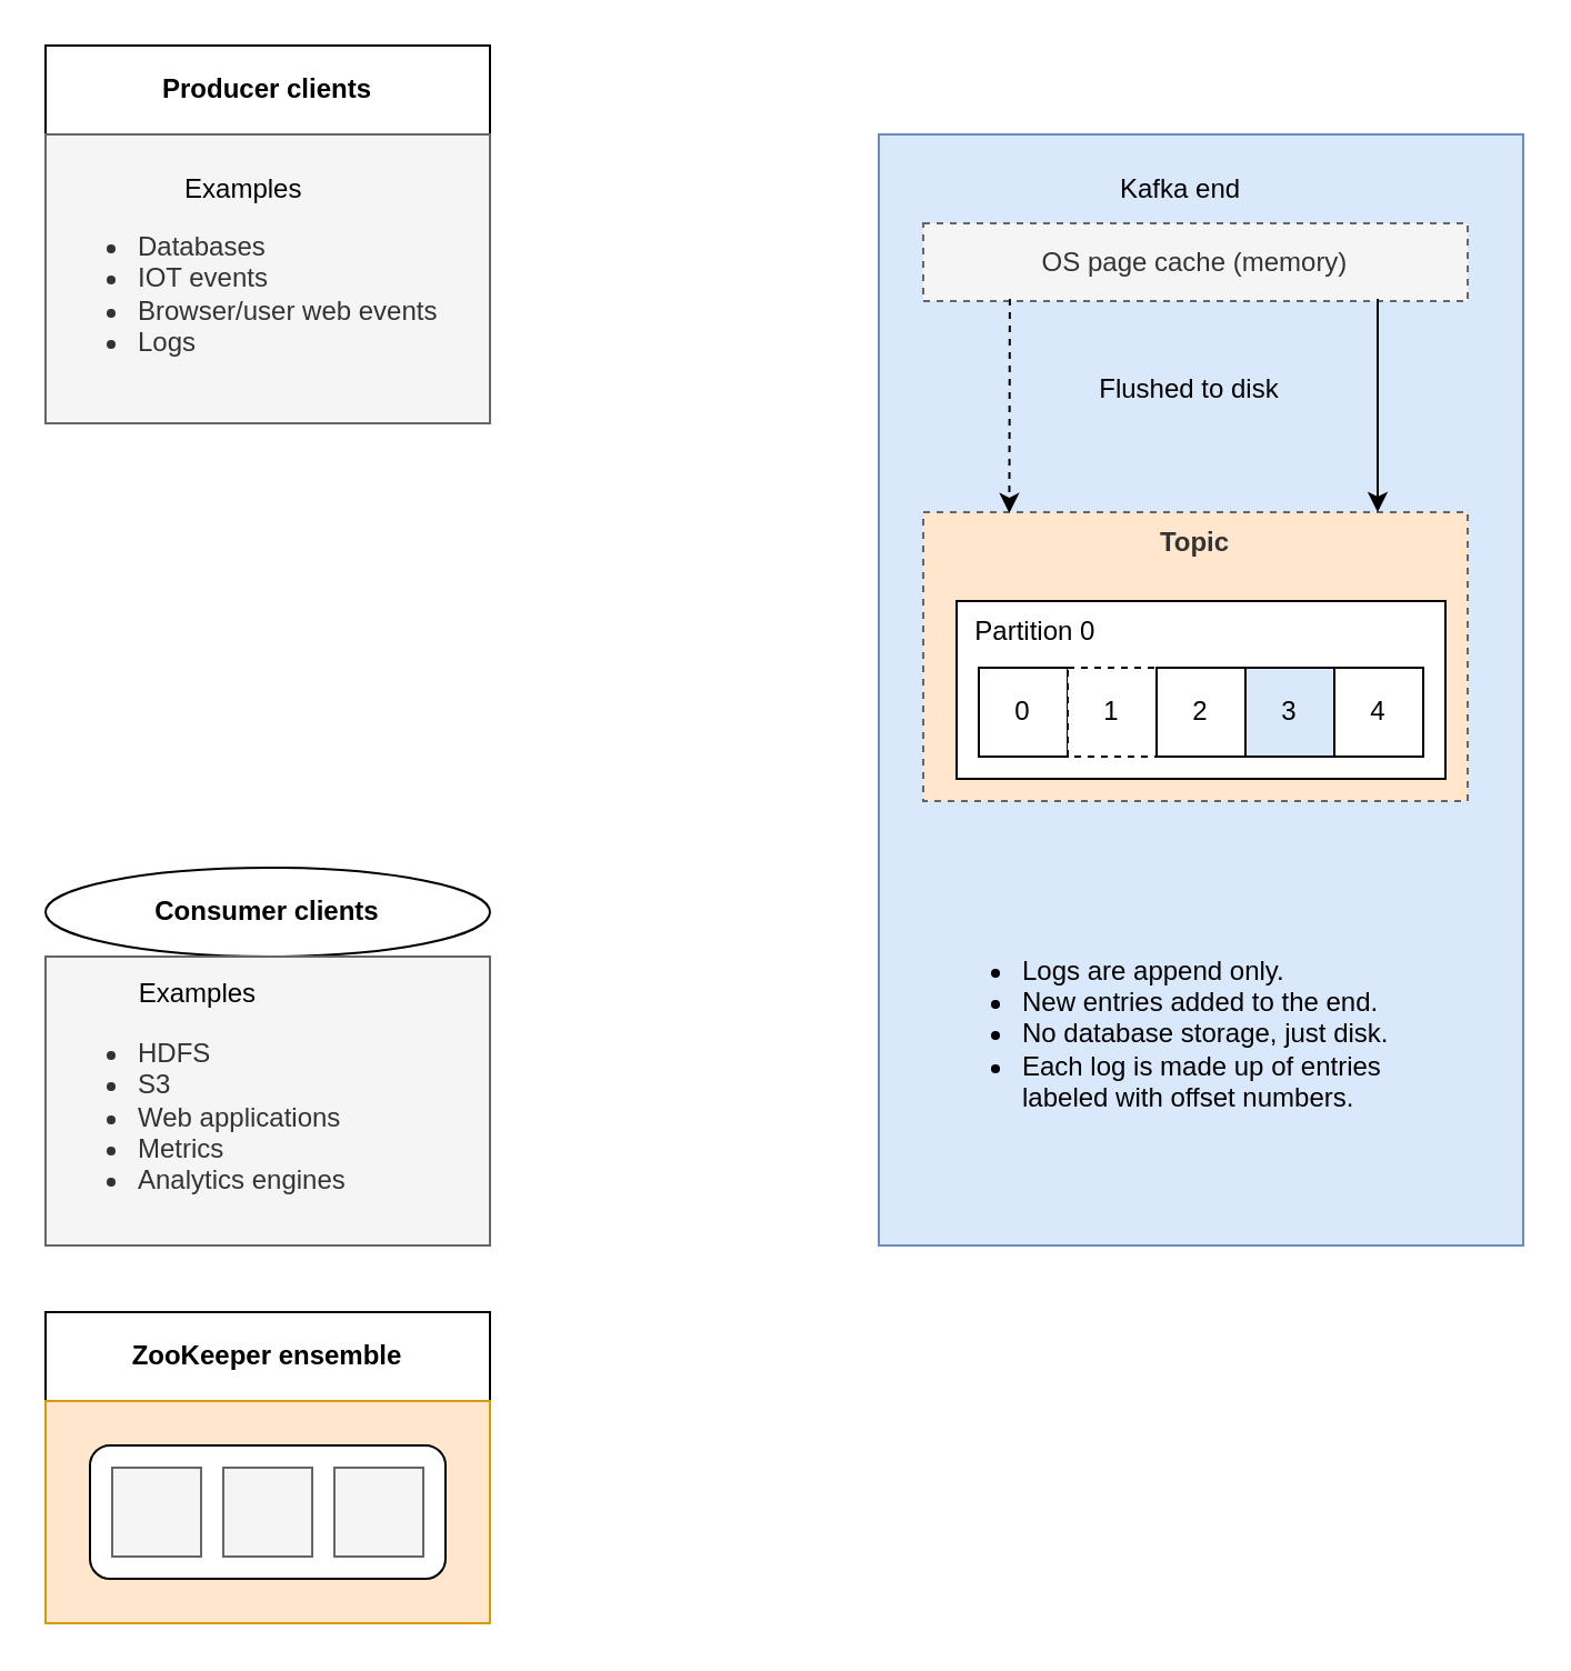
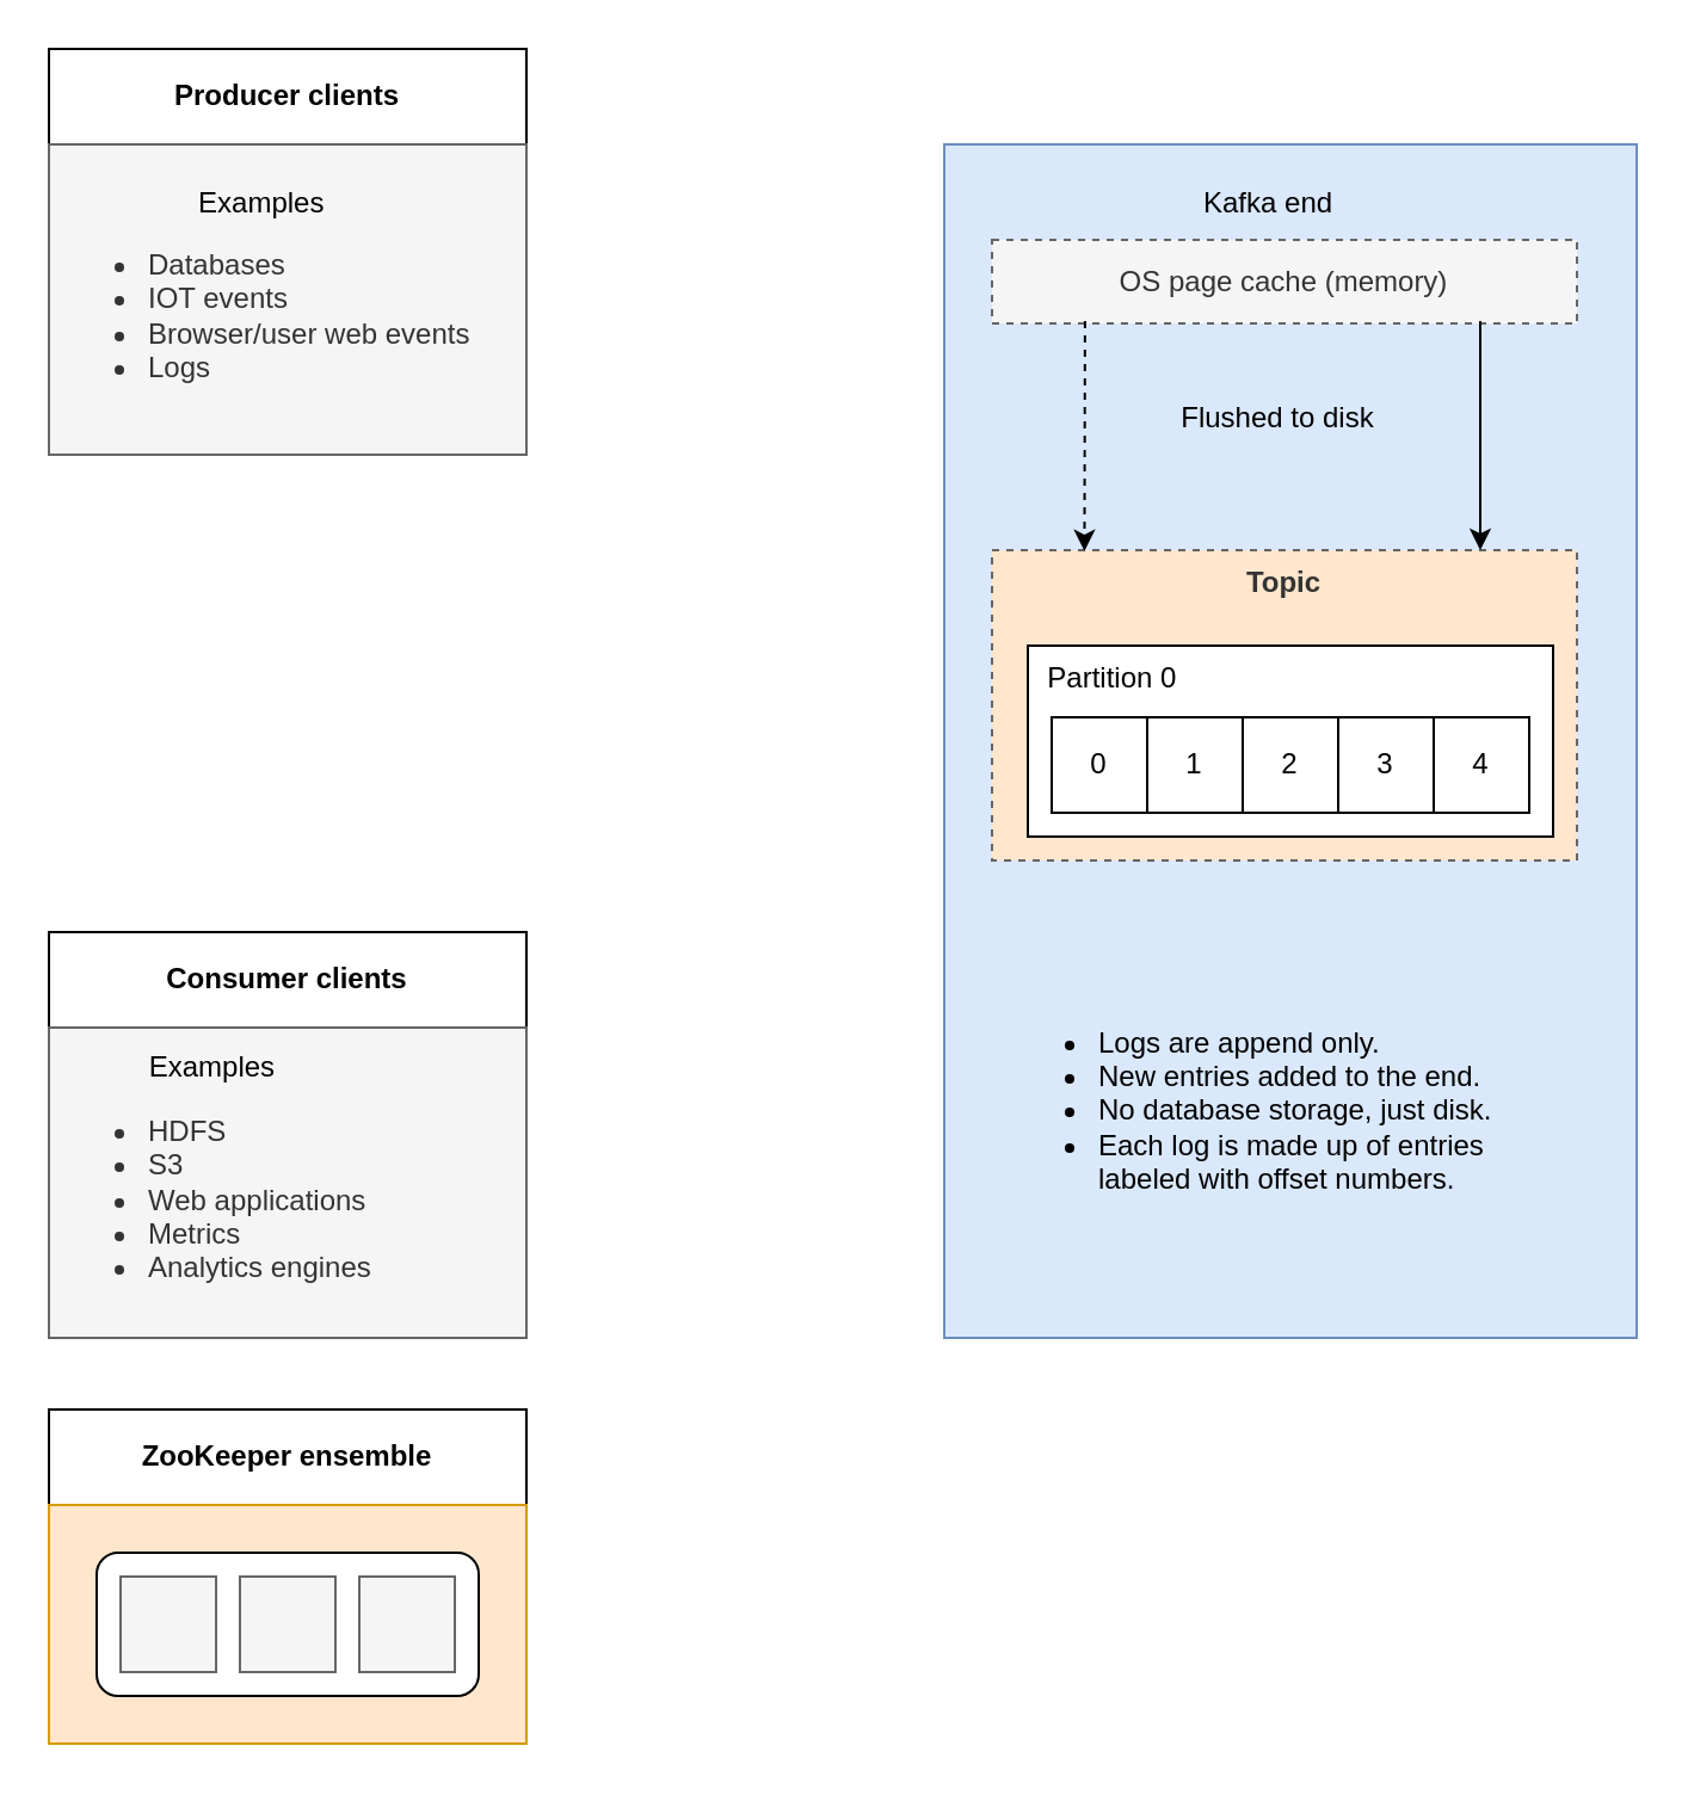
  <mxCell id="0" />
  <mxCell id="1" parent="0" />
  <mxCell id="2" value="Producer clients" style="rounded=0;whiteSpace=wrap;html=1;fontStyle=1" vertex="1" parent="1"><mxGeometry x="20" y="20" width="200" height="40" as="geometry" /></mxCell>
  <mxCell id="3" value="&lt;div style=&quot;text-align: center;&quot;&gt;&lt;span style=&quot;background-color: transparent; color: light-dark(rgb(0, 0, 0), rgb(255, 255, 255));&quot;&gt;Examples&lt;/span&gt;&lt;/div&gt;&lt;div&gt;&lt;ul&gt;&lt;li&gt;Databases&lt;/li&gt;&lt;li&gt;IOT events&lt;/li&gt;&lt;li&gt;Browser/user web events&lt;/li&gt;&lt;li&gt;Logs&lt;/li&gt;&lt;/ul&gt;&lt;/div&gt;" style="rounded=0;whiteSpace=wrap;html=1;align=left;fillColor=#f5f5f5;fontColor=#333333;strokeColor=#666666;" vertex="1" parent="1"><mxGeometry x="20" y="60" width="200" height="130" as="geometry" /></mxCell>
- <mxCell id="4" value="Consumer clients" style="ellipse;whiteSpace=wrap;html=1;fontStyle=1;" vertex="1" parent="1"><mxGeometry x="20" y="390" width="200" height="40" as="geometry" /></mxCell>
+ <mxCell id="4" value="Consumer clients" style="rounded=0;whiteSpace=wrap;html=1;fontStyle=1" vertex="1" parent="1"><mxGeometry x="20" y="390" width="200" height="40" as="geometry" /></mxCell>
  <mxCell id="5" value="&lt;div style=&quot;text-align: center;&quot;&gt;&lt;span style=&quot;background-color: transparent; color: light-dark(rgb(0, 0, 0), rgb(255, 255, 255));&quot;&gt;Examples&lt;/span&gt;&lt;/div&gt;&lt;div&gt;&lt;ul&gt;&lt;li&gt;HDFS&lt;/li&gt;&lt;li&gt;S3&lt;/li&gt;&lt;li&gt;Web applications&lt;/li&gt;&lt;li&gt;Metrics&lt;/li&gt;&lt;li&gt;Analytics engines&lt;/li&gt;&lt;/ul&gt;&lt;/div&gt;" style="rounded=0;whiteSpace=wrap;html=1;align=left;fillColor=#f5f5f5;fontColor=#333333;strokeColor=#666666;" vertex="1" parent="1"><mxGeometry x="20" y="430" width="200" height="130" as="geometry" /></mxCell>
  <mxCell id="6" value="ZooKeeper ensemble" style="rounded=0;whiteSpace=wrap;html=1;fontStyle=1" vertex="1" parent="1"><mxGeometry x="20" y="590" width="200" height="40" as="geometry" /></mxCell>
  <mxCell id="7" value="" style="rounded=0;whiteSpace=wrap;html=1;fillColor=#ffe6cc;strokeColor=#d79b00;" vertex="1" parent="1"><mxGeometry x="20" y="630" width="200" height="100" as="geometry" /></mxCell>
  <mxCell id="8" value="" style="group" vertex="1" connectable="0" parent="1"><mxGeometry x="40" y="650" width="160" height="60" as="geometry" /></mxCell>
  <mxCell id="9" value="" style="rounded=1;whiteSpace=wrap;html=1;" vertex="1" parent="8"><mxGeometry width="160" height="60" as="geometry" /></mxCell>
  <mxCell id="10" value="" style="whiteSpace=wrap;html=1;aspect=fixed;fillColor=#f5f5f5;fontColor=#333333;strokeColor=#666666;" vertex="1" parent="8"><mxGeometry x="10" y="10" width="40" height="40" as="geometry" /></mxCell>
  <mxCell id="11" value="" style="whiteSpace=wrap;html=1;aspect=fixed;fillColor=#f5f5f5;fontColor=#333333;strokeColor=#666666;" vertex="1" parent="8"><mxGeometry x="60" y="10" width="40" height="40" as="geometry" /></mxCell>
  <mxCell id="12" value="" style="whiteSpace=wrap;html=1;aspect=fixed;fillColor=#f5f5f5;fontColor=#333333;strokeColor=#666666;" vertex="1" parent="8"><mxGeometry x="110" y="10" width="40" height="40" as="geometry" /></mxCell>
  <mxCell id="13" value="" style="rounded=0;whiteSpace=wrap;html=1;fillColor=#dae8fc;strokeColor=#6c8ebf;" vertex="1" parent="1"><mxGeometry x="395" y="60" width="290" height="500" as="geometry" /></mxCell>
  <mxCell id="14" value="OS page cache (memory)" style="rounded=0;whiteSpace=wrap;html=1;dashed=1;fillColor=#f5f5f5;fontColor=#333333;strokeColor=#666666;" vertex="1" parent="1"><mxGeometry x="415" y="100" width="245" height="35" as="geometry" /></mxCell>
  <mxCell id="15" value="Kafka end" style="text;strokeColor=none;fillColor=none;align=left;verticalAlign=middle;spacingLeft=4;spacingRight=4;overflow=hidden;points=[[0,0.5],[1,0.5]];portConstraint=eastwest;rotatable=0;whiteSpace=wrap;html=1;" vertex="1" parent="1"><mxGeometry x="497.5" y="70" width="80" height="30" as="geometry" /></mxCell>
  <mxCell id="16" value="&lt;b&gt;Topic&lt;/b&gt;" style="rounded=0;whiteSpace=wrap;html=1;verticalAlign=top;dashed=1;fillColor=#ffe6cc;fontColor=#333333;strokeColor=#666666;" vertex="1" parent="1"><mxGeometry x="415" y="230" width="245" height="130" as="geometry" /></mxCell>
  <mxCell id="17" value="&amp;nbsp; Partition 0" style="rounded=0;whiteSpace=wrap;html=1;verticalAlign=top;align=left;" vertex="1" parent="1"><mxGeometry x="430" y="270" width="220" height="80" as="geometry" /></mxCell>
  <mxCell id="18" value="0" style="whiteSpace=wrap;html=1;aspect=fixed;" vertex="1" parent="1"><mxGeometry x="440" y="300" width="40" height="40" as="geometry" /></mxCell>
- <mxCell id="19" value="1" style="whiteSpace=wrap;html=1;aspect=fixed;dashed=1;" vertex="1" parent="1"><mxGeometry x="480" y="300" width="40" height="40" as="geometry" /></mxCell>
+ <mxCell id="19" value="1" style="whiteSpace=wrap;html=1;aspect=fixed;" vertex="1" parent="1"><mxGeometry x="480" y="300" width="40" height="40" as="geometry" /></mxCell>
  <mxCell id="20" value="2" style="whiteSpace=wrap;html=1;aspect=fixed;" vertex="1" parent="1"><mxGeometry x="520" y="300" width="40" height="40" as="geometry" /></mxCell>
- <mxCell id="21" value="3" style="whiteSpace=wrap;html=1;aspect=fixed;fillColor=#dae8fc;" vertex="1" parent="1"><mxGeometry x="560" y="300" width="40" height="40" as="geometry" /></mxCell>
+ <mxCell id="21" value="3" style="whiteSpace=wrap;html=1;aspect=fixed;" vertex="1" parent="1"><mxGeometry x="560" y="300" width="40" height="40" as="geometry" /></mxCell>
  <mxCell id="22" value="4" style="whiteSpace=wrap;html=1;aspect=fixed;" vertex="1" parent="1"><mxGeometry x="600" y="300" width="40" height="40" as="geometry" /></mxCell>
  <mxCell id="23" value="Flushed to disk" style="text;html=1;align=center;verticalAlign=middle;whiteSpace=wrap;rounded=0;" vertex="1" parent="1"><mxGeometry x="480" y="160" width="110" height="30" as="geometry" /></mxCell>
  <mxCell id="24" value="" style="endArrow=classic;html=1;rounded=0;exitX=0.159;exitY=0.971;exitDx=0;exitDy=0;exitPerimeter=0;entryX=0.158;entryY=0.003;entryDx=0;entryDy=0;entryPerimeter=0;dashed=1;" edge="1" parent="1" source="14" target="16"><mxGeometry width="50" height="50" relative="1" as="geometry"><mxPoint x="420" y="370" as="sourcePoint" /><mxPoint x="470" y="320" as="targetPoint" /></mxGeometry></mxCell>
  <mxCell id="25" value="" style="endArrow=classic;html=1;rounded=0;exitX=0.159;exitY=0.971;exitDx=0;exitDy=0;exitPerimeter=0;entryX=0.158;entryY=0.003;entryDx=0;entryDy=0;entryPerimeter=0;" edge="1" parent="1"><mxGeometry width="50" height="50" relative="1" as="geometry"><mxPoint x="619.5" y="134" as="sourcePoint" /><mxPoint x="619.5" y="230" as="targetPoint" /></mxGeometry></mxCell>
  <mxCell id="26" value="&lt;ul&gt;&lt;li&gt;Logs are append only.&lt;/li&gt;&lt;li&gt;New entries added to the end.&lt;/li&gt;&lt;li&gt;No database storage, just disk.&lt;/li&gt;&lt;li&gt;Each log is made up of entries labeled with offset numbers.&lt;/li&gt;&lt;/ul&gt;" style="rounded=0;whiteSpace=wrap;html=1;align=left;fillColor=none;strokeColor=none;" vertex="1" parent="1"><mxGeometry x="417.5" y="400" width="240" height="130" as="geometry" /></mxCell>
